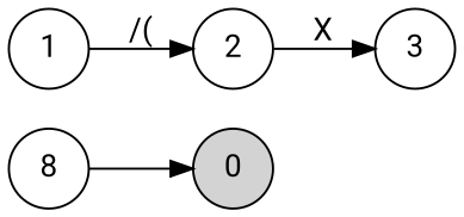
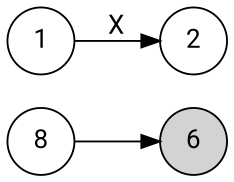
  digraph {
    fontname=Roboto
    rankdir=LR
    node [fontname=Roboto shape=circle]
    edge [fontname=Roboto]
-   n1 [label=0 style=filled]
+   n1 [label=6 style=filled]
    1
    2
-   3
    n5 [label=8]
-   1 -> 2 [label="/("]
-   2 -> 3 [label=X]
+   1 -> 2 [label=X]
    n5 -> n1
  }
